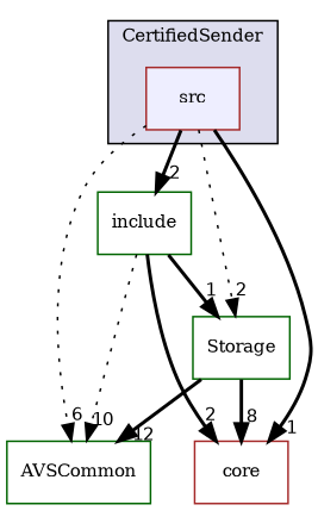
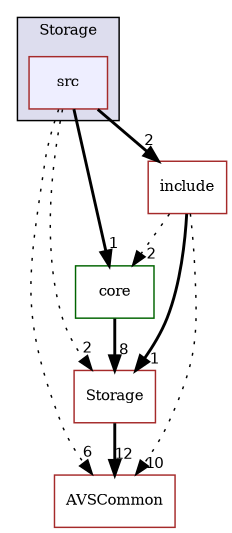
  digraph {
    compound=true
    fontname="DejaVu Serif"
    node [color=brown fillcolor=white fontname="DejaVu Serif" fontsize=10 shape=box style=filled]
    edge [fontname="DejaVu Serif" headlabel=2 labeldistance=1.5 labelfontname=Helvetica labelfontsize=10 style=bold]
    n1 [fillcolor="#eeeeff" label=src pencolor=black]
-   n2 [color=darkgreen label=Storage]
-   n3 [color=darkgreen label=AVSCommon]
-   n4 [label=core]
-   n5 [color=darkgreen label=include]
+   n2 [label=Storage]
+   n3 [label=AVSCommon]
+   n4 [color=darkgreen label=core]
+   n5 [label=include]
    subgraph cluster_1 {
      bgcolor="#ddddee"
      fontsize=10
-     label=CertifiedSender
+     label=Storage
      pencolor=black
      n1
    }
    n1 -> n2 [style=dotted]
    n1 -> n3 [headlabel=6 style=dotted]
    n1 -> n4 [headlabel=1]
    n1 -> n5
    n2 -> n3 [headlabel=12]
-   n2 -> n4 [headlabel=8]
+   n4 -> n2 [headlabel=8]
    n5 -> n2 [headlabel=1]
    n5 -> n3 [headlabel=10 style=dotted]
-   n5 -> n4
+   n5 -> n4 [style=dotted]
  }
